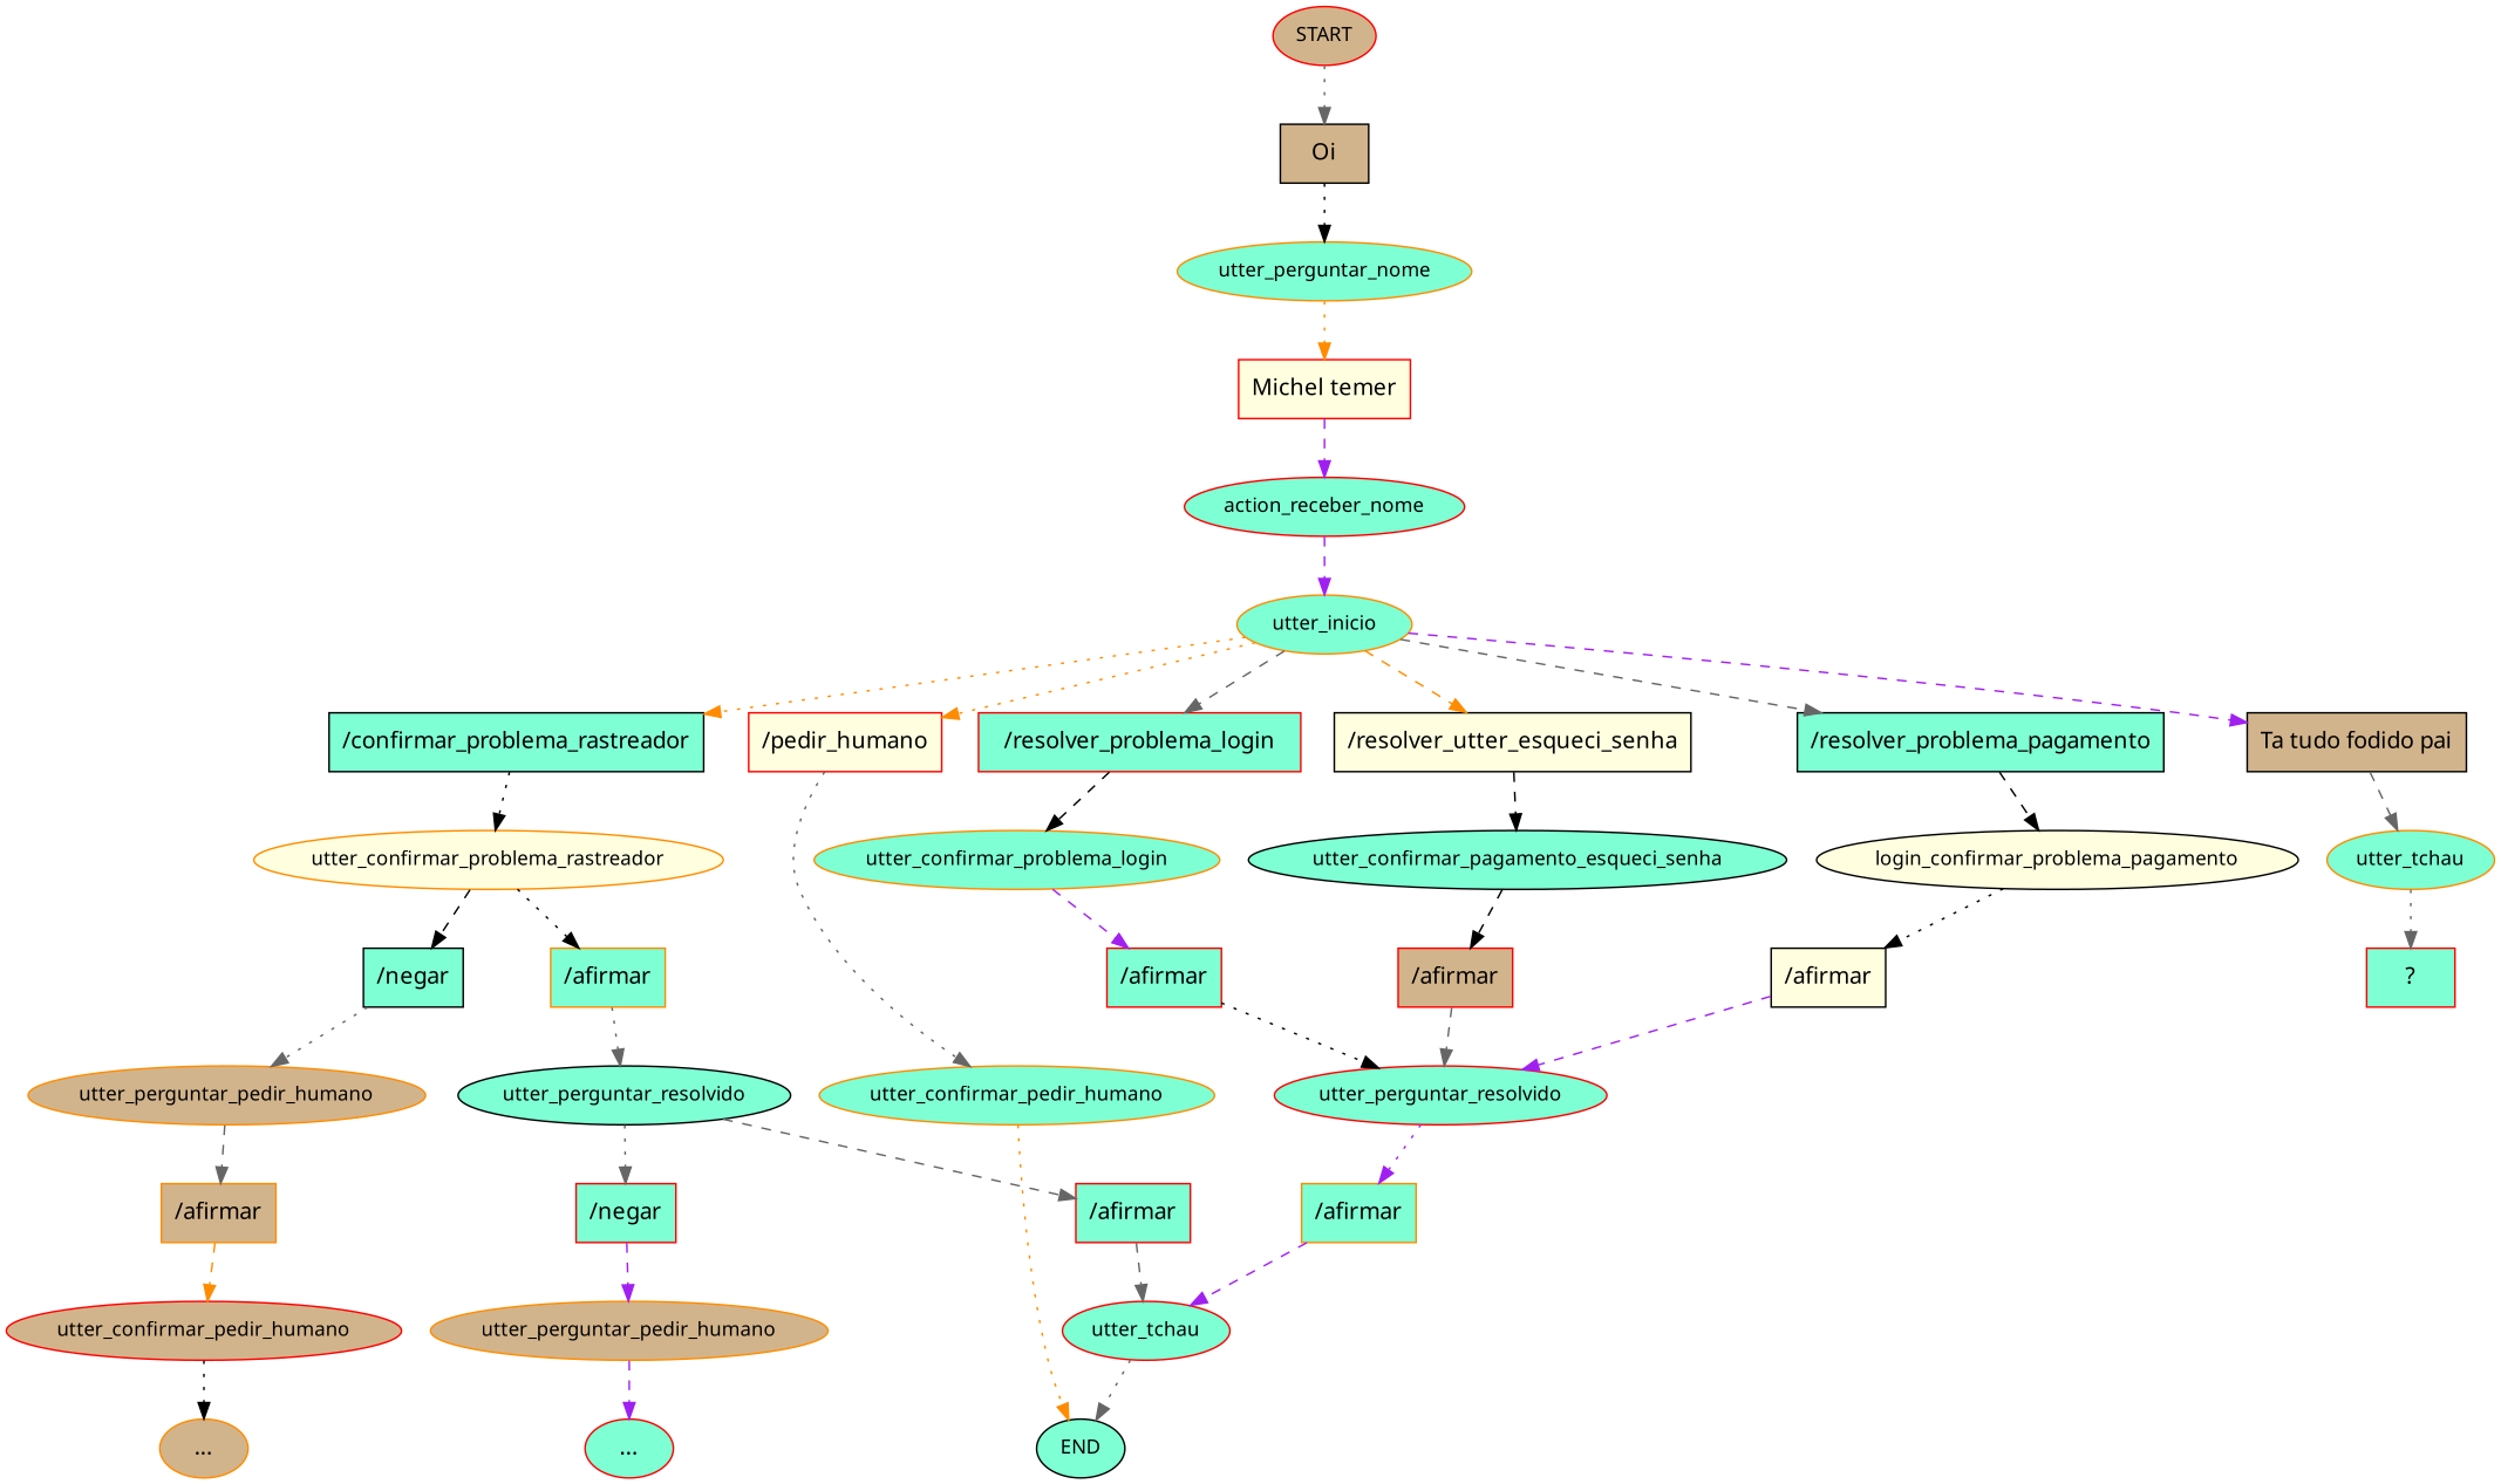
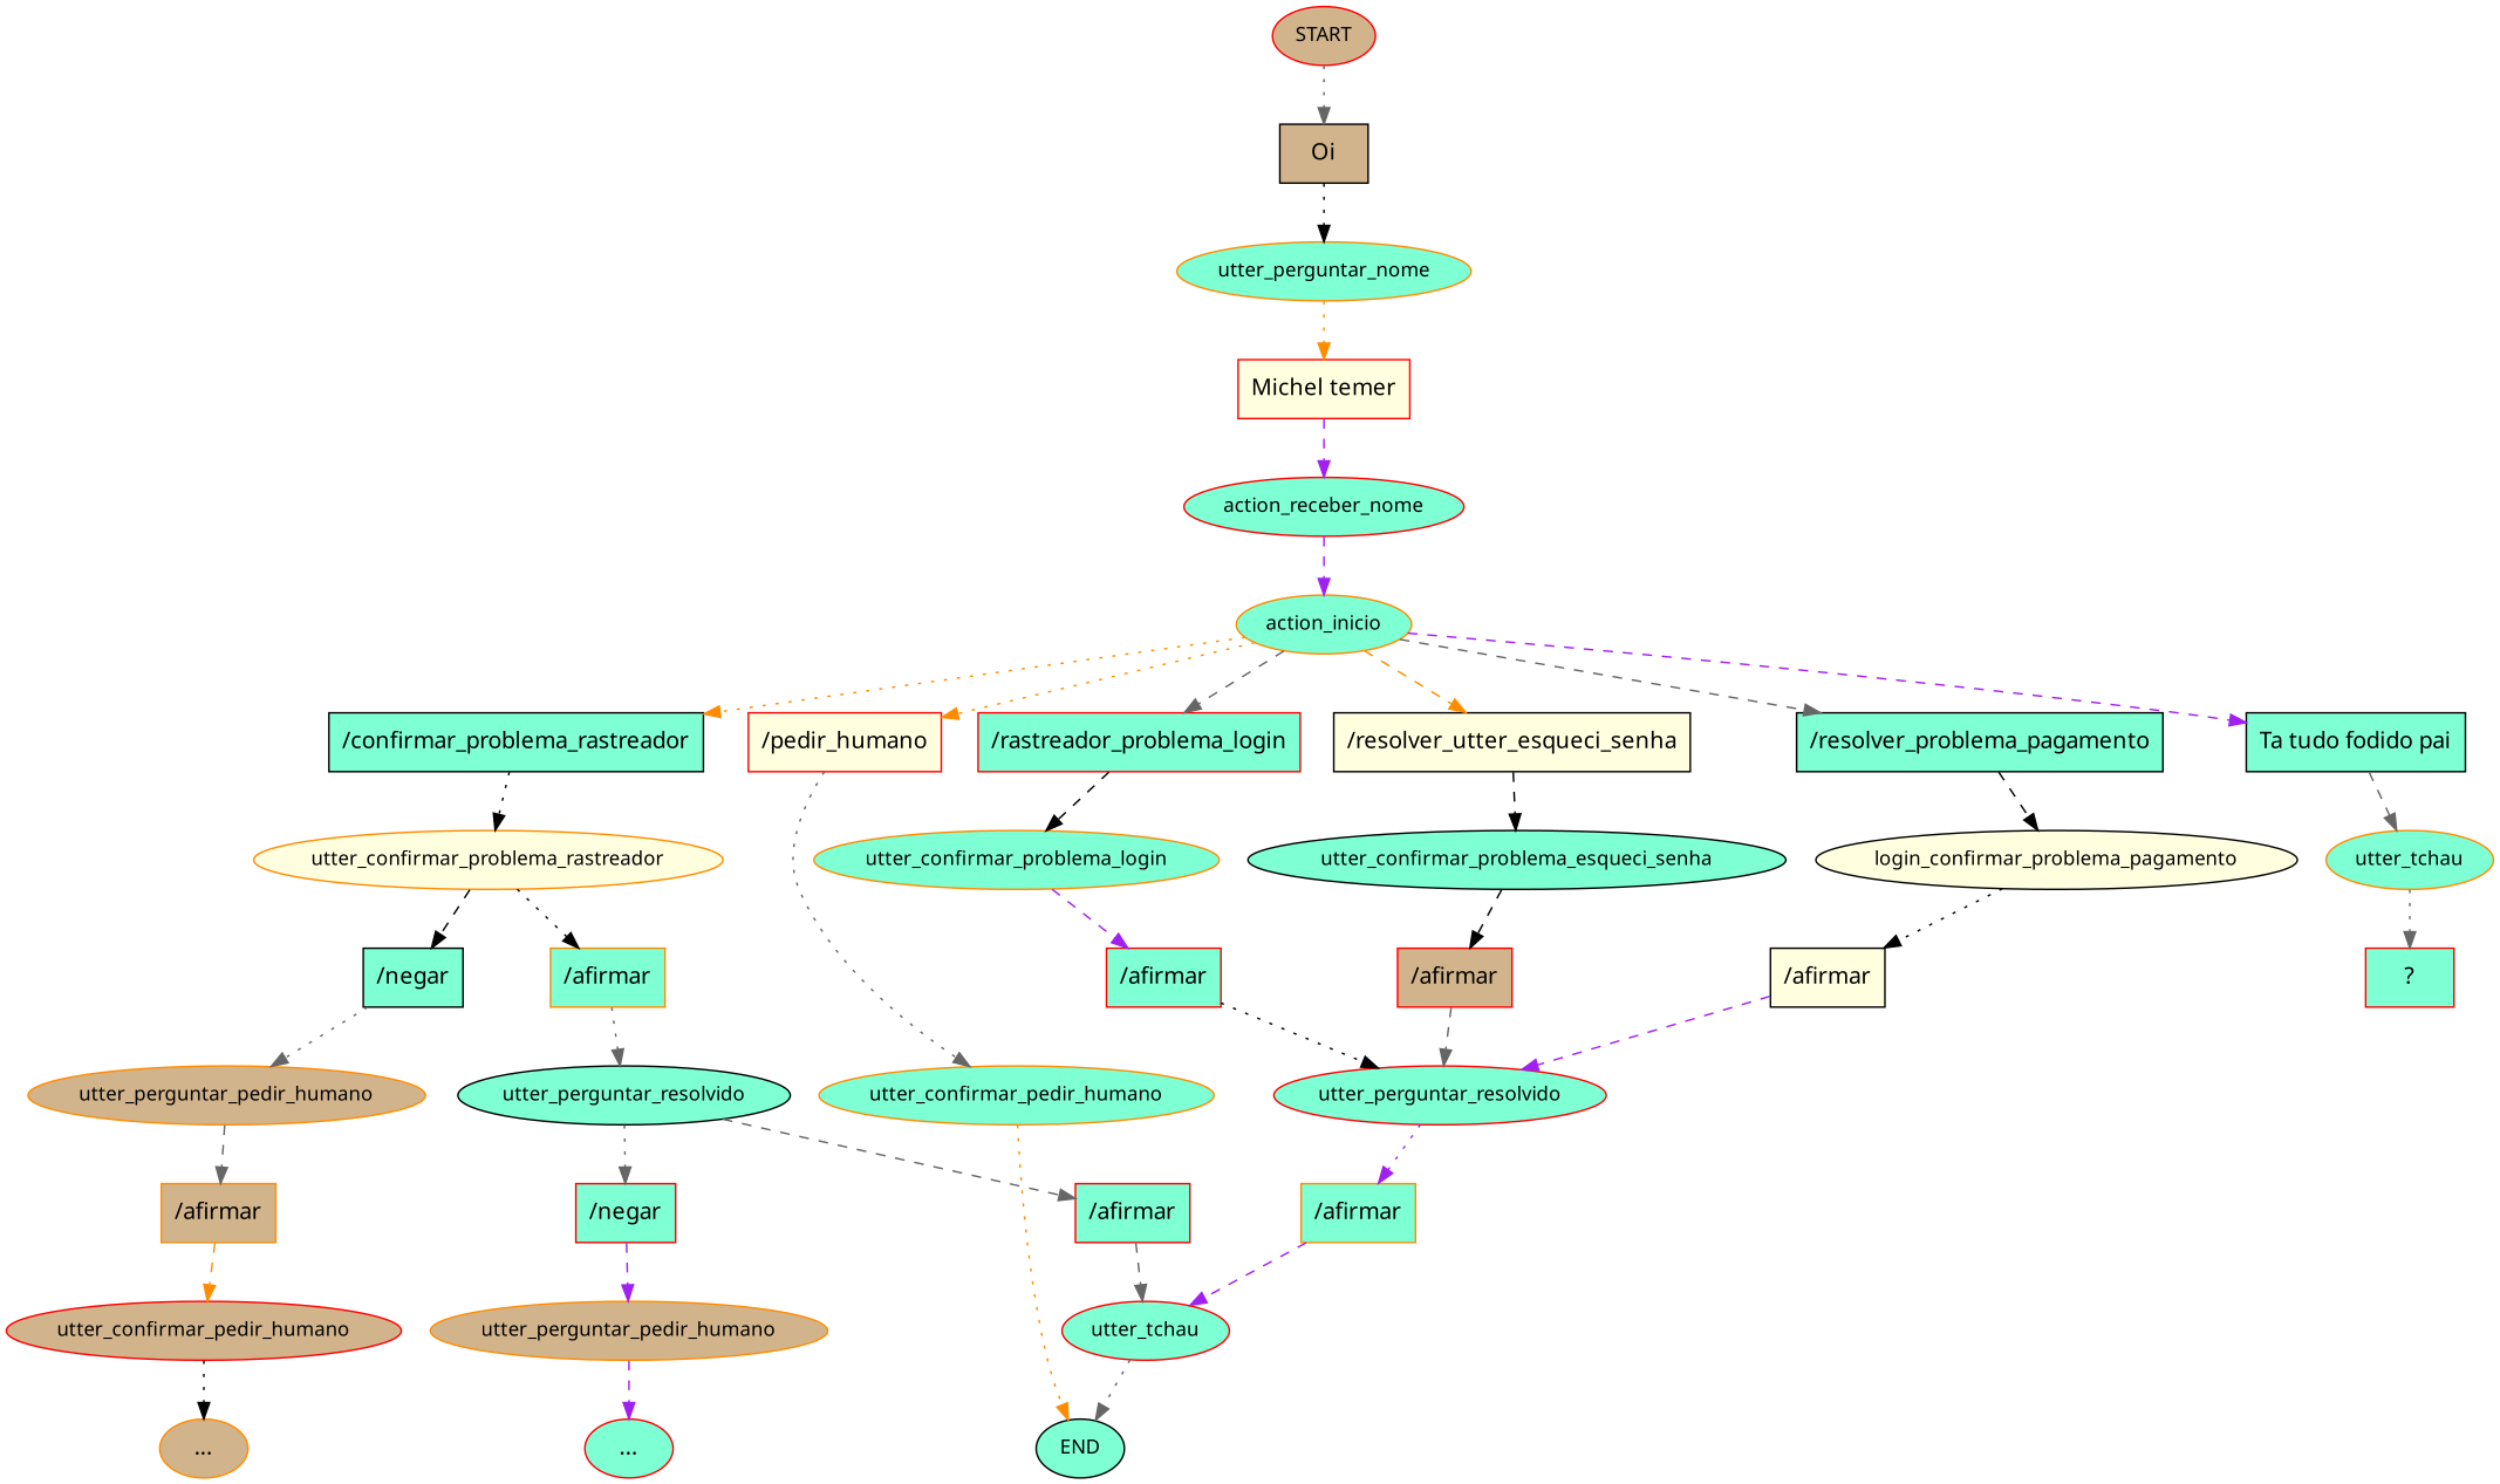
  digraph {
    fontname="Noto Sans"
    node [color=red fillcolor=aquamarine fontname="Noto Sans" style=filled]
    edge [color=gray40 fontname="Noto Sans" style=dashed]
    n1 [fillcolor=tan fontsize=12 label=START]
    n2 [color=black fillcolor=tan label=Oi shape=rect]
    n3 [color=darkorange fontsize=12 label=utter_perguntar_nome]
    n4 [color=black fontsize=12 label=END]
    n5 [fillcolor=lightyellow label="Michel\ temer" shape=rect]
    n6 [fontsize=12 label=action_receber_nome]
-   n7 [color=darkorange fontsize=12 label=utter_inicio]
+   n7 [color=darkorange fontsize=12 label=action_inicio]
    n8 [color=black label="/confirmar_problema_rastreador" shape=rect]
    n9 [fillcolor=lightyellow label="/pedir_humano" shape=rect]
-   n10 [label="/resolver_problema_login" shape=rect]
+   n10 [label="/rastreador_problema_login" shape=rect]
    n11 [color=black fillcolor=lightyellow label="/resolver_utter_esqueci_senha" shape=rect]
    n12 [color=black label="/resolver_problema_pagamento" shape=rect]
-   n13 [color=black fillcolor=tan label="Ta\ tudo\ fodido\ pai" shape=rect]
+   n13 [color=black label="Ta\ tudo\ fodido\ pai" shape=rect]
    n14 [color=darkorange fillcolor=lightyellow fontsize=12 label=utter_confirmar_problema_rastreador]
    n15 [color=darkorange fontsize=12 label=utter_confirmar_pedir_humano]
    n16 [color=darkorange fontsize=12 label=utter_confirmar_problema_login]
-   n17 [color=black fontsize=12 label=utter_confirmar_pagamento_esqueci_senha]
+   n17 [color=black fontsize=12 label=utter_confirmar_problema_esqueci_senha]
    n18 [color=black fillcolor=lightyellow fontsize=12 label=login_confirmar_problema_pagamento]
    n19 [color=darkorange fontsize=12 label=utter_tchau]
    n20 [color=black label="/negar" shape=rect]
    n21 [color=darkorange label="/afirmar" shape=rect]
    n22 [color=darkorange fillcolor=tan fontsize=12 label=utter_perguntar_pedir_humano]
    n23 [color=black fontsize=12 label=utter_perguntar_resolvido]
    n24 [color=darkorange fillcolor=tan label="/afirmar" shape=rect]
    n25 [fillcolor=tan fontsize=12 label=utter_confirmar_pedir_humano]
    n26 [color=darkorange fillcolor=tan label="..."]
    n27 [label="/negar" shape=rect]
    n28 [label="/afirmar" shape=rect]
    n29 [color=darkorange fillcolor=tan fontsize=12 label=utter_perguntar_pedir_humano]
    n30 [fontsize=12 label=utter_tchau]
    n31 [label="..."]
    n32 [label="/afirmar" shape=rect]
    n33 [fontsize=12 label=utter_perguntar_resolvido]
    n34 [color=darkorange label="/afirmar" shape=rect]
    n35 [fillcolor=tan label="/afirmar" shape=rect]
    n36 [color=black fillcolor=lightyellow label="/afirmar" shape=rect]
    n37 [label="  ?  " shape=rect]
    n1 -> n2 [style=dotted]
    n2 -> n3 [color=black style=dotted]
    n3 -> n5 [color=darkorange style=dotted]
    n5 -> n6 [color=purple]
    n6 -> n7 [color=purple]
    n7 -> n8 [color=darkorange style=dotted]
    n7 -> n9 [color=darkorange style=dotted]
    n7 -> n10
    n7 -> n11 [color=darkorange]
    n7 -> n12
    n7 -> n13 [color=purple]
    n8 -> n14 [color=black style=dotted]
    n9 -> n15 [style=dotted]
    n10 -> n16 [color=black]
    n11 -> n17 [color=black]
    n12 -> n18 [color=black]
    n13 -> n19
    n14 -> n20 [color=black]
    n14 -> n21 [color=black style=dotted]
    n15 -> n4 [color=darkorange style=dotted]
    n16 -> n32 [color=purple]
    n17 -> n35 [color=black]
    n18 -> n36 [color=black style=dotted]
    n19 -> n37 [style=dotted]
    n20 -> n22 [style=dotted]
    n21 -> n23 [style=dotted]
    n22 -> n24
    n23 -> n27 [style=dotted]
    n23 -> n28
    n24 -> n25 [color=darkorange]
    n25 -> n26 [color=black style=dotted]
    n27 -> n29 [color=purple]
    n28 -> n30
    n29 -> n31 [color=purple]
    n30 -> n4 [style=dotted]
    n32 -> n33 [color=black style=dotted]
    n33 -> n34 [color=purple style=dotted]
    n34 -> n30 [color=purple]
    n35 -> n33
    n36 -> n33 [color=purple]
  }
